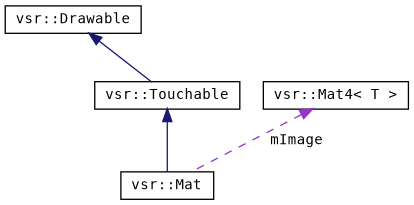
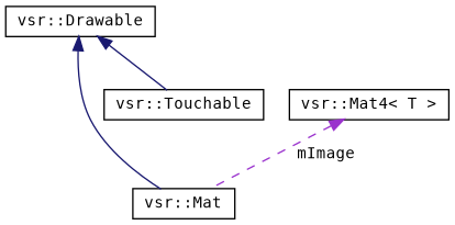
  digraph {
    fontname="DejaVu Sans Mono"
    node [color=black fillcolor=white fontname="DejaVu Sans Mono" fontsize=11 shape=record style=filled]
    edge [color=midnightblue dir=back fontname="DejaVu Sans Mono" fontsize=11 labelfontname=Helvetica labelfontsize=11 style=solid]
    n1 [height=0.2 label="vsr::Mat" width=0.4]
    n2 [height=0.2 label="vsr::Touchable" width=0.4]
    n3 [height=0.2 label="vsr::Drawable" width=0.4]
    n4 [height=0.2 label="vsr::Mat4\< T \>" width=0.4]
-   n2 -> n1
+   n3 -> n1
    n3 -> n2
    n4 -> n1 [color=darkorchid3 label=" mImage" style=dashed]
  }
